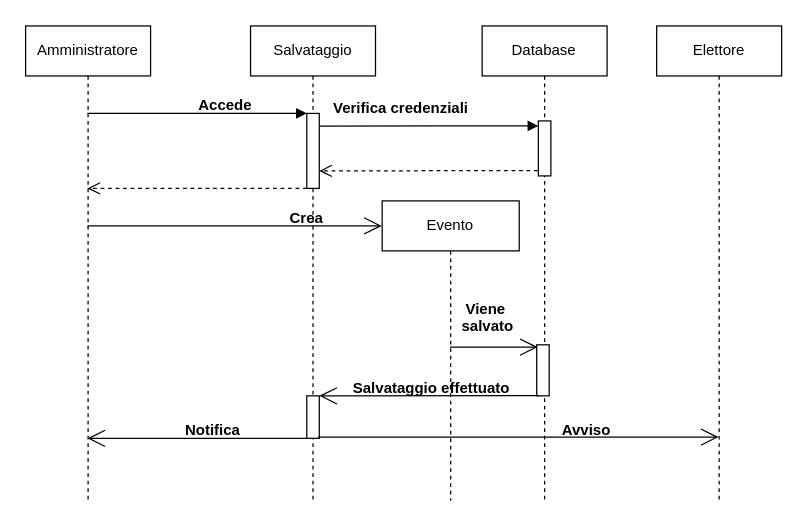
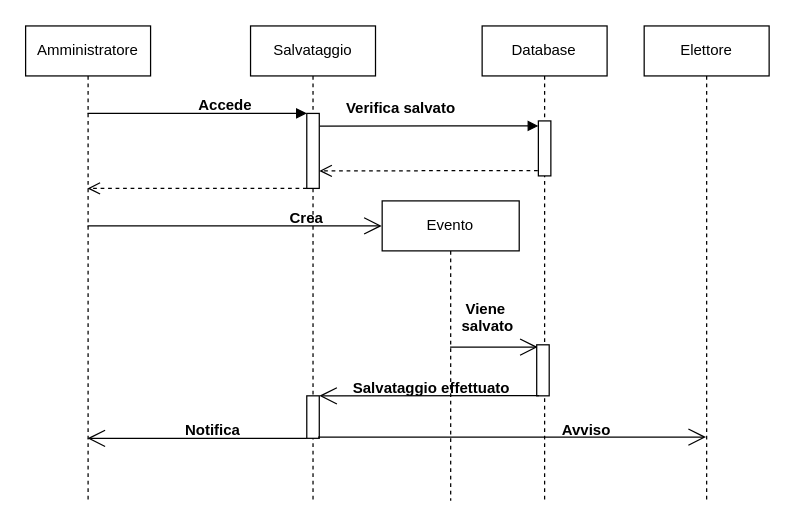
  <mxCell id="0" />
  <mxCell id="1" parent="0" />
  <mxCell id="2" value="Amministratore" style="shape=umlLifeline;perimeter=lifelinePerimeter;whiteSpace=wrap;html=1;container=1;collapsible=0;recursiveResize=0;outlineConnect=0;" parent="1" vertex="1"><mxGeometry x="20" y="20" width="100" height="380" as="geometry" /></mxCell>
- <mxCell id="3" value="Elettore" style="shape=umlLifeline;perimeter=lifelinePerimeter;whiteSpace=wrap;html=1;container=1;collapsible=0;recursiveResize=0;outlineConnect=0;" parent="1" vertex="1"><mxGeometry x="525" y="20" width="100" height="380" as="geometry" /></mxCell>
+ <mxCell id="3" value="Elettore" style="shape=umlLifeline;perimeter=lifelinePerimeter;whiteSpace=wrap;html=1;container=1;collapsible=0;recursiveResize=0;outlineConnect=0;" parent="1" vertex="1"><mxGeometry x="515" y="20" width="100" height="380" as="geometry" /></mxCell>
  <mxCell id="4" value="Avviso" style="text;align=center;fontStyle=1;verticalAlign=middle;spacingLeft=3;spacingRight=3;strokeColor=none;rotatable=0;points=[[0,0.5],[1,0.5]];portConstraint=eastwest;" parent="1" vertex="1"><mxGeometry x="439" y="330" width="60" height="26" as="geometry" /></mxCell>
  <mxCell id="5" value="Salvataggio" style="shape=umlLifeline;perimeter=lifelinePerimeter;whiteSpace=wrap;html=1;container=1;collapsible=0;recursiveResize=0;outlineConnect=0;" parent="1" vertex="1"><mxGeometry x="200" y="20" width="100" height="380" as="geometry" /></mxCell>
  <mxCell id="6" value="" style="html=1;points=[];perimeter=orthogonalPerimeter;" vertex="1" parent="5"><mxGeometry x="45" y="296" width="10" height="34" as="geometry" /></mxCell>
  <mxCell id="7" value="Accede" style="text;align=center;fontStyle=1;verticalAlign=middle;spacingLeft=3;spacingRight=3;strokeColor=none;rotatable=0;points=[[0,0.5],[1,0.5]];portConstraint=eastwest;" parent="1" vertex="1"><mxGeometry x="145" y="70" width="70" height="26" as="geometry" /></mxCell>
  <mxCell id="8" value="" style="html=1;points=[];perimeter=orthogonalPerimeter;" parent="1" vertex="1"><mxGeometry x="245" y="90" width="10" height="60" as="geometry" /></mxCell>
  <mxCell id="9" value="" style="html=1;verticalAlign=bottom;endArrow=block;entryX=0;entryY=-0.001;entryDx=0;entryDy=0;entryPerimeter=0;" parent="1" source="2" target="8" edge="1"><mxGeometry width="80" relative="1" as="geometry"><mxPoint x="165" y="80" as="sourcePoint" /><mxPoint x="295" y="89" as="targetPoint" /><Array as="points"><mxPoint x="185" y="90" /></Array></mxGeometry></mxCell>
  <mxCell id="10" value="Crea" style="text;align=center;fontStyle=1;verticalAlign=middle;spacingLeft=3;spacingRight=3;strokeColor=none;rotatable=0;points=[[0,0.5],[1,0.5]];portConstraint=eastwest;" parent="1" vertex="1"><mxGeometry x="215" y="160" width="60" height="26" as="geometry" /></mxCell>
  <mxCell id="11" value="" style="endArrow=open;endFill=1;endSize=12;html=1;" parent="1" target="3" edge="1"><mxGeometry width="160" relative="1" as="geometry"><mxPoint x="254" y="349" as="sourcePoint" /><mxPoint x="575" y="299" as="targetPoint" /><Array as="points"><mxPoint x="505" y="349" /></Array></mxGeometry></mxCell>
  <mxCell id="12" value="" style="html=1;verticalAlign=bottom;endArrow=open;dashed=1;endSize=8;" parent="1" target="2" edge="1"><mxGeometry x="-0.071" y="-30" relative="1" as="geometry"><mxPoint x="245" y="150" as="sourcePoint" /><mxPoint x="168" y="150" as="targetPoint" /><mxPoint as="offset" /></mxGeometry></mxCell>
  <mxCell id="13" value="Notifica" style="text;align=center;fontStyle=1;verticalAlign=middle;spacingLeft=3;spacingRight=3;strokeColor=none;rotatable=0;points=[[0,0.5],[1,0.5]];portConstraint=eastwest;" parent="1" vertex="1"><mxGeometry x="135" y="330" width="70" height="26" as="geometry" /></mxCell>
  <mxCell id="14" value="" style="endArrow=open;endFill=1;endSize=12;html=1;" parent="1" edge="1" target="2" source="6"><mxGeometry width="160" relative="1" as="geometry"><mxPoint x="235" y="352" as="sourcePoint" /><mxPoint x="84.324" y="352" as="targetPoint" /><Array as="points"><mxPoint x="175" y="350" /></Array></mxGeometry></mxCell>
  <mxCell id="15" value="Evento" style="shape=umlLifeline;perimeter=lifelinePerimeter;whiteSpace=wrap;html=1;container=1;collapsible=0;recursiveResize=0;outlineConnect=0;" parent="1" vertex="1"><mxGeometry x="305.33" y="160" width="109.67" height="240" as="geometry" /></mxCell>
  <mxCell id="16" value="&lt;b&gt;Salvataggio effettuato&lt;/b&gt;" style="text;html=1;strokeColor=none;fillColor=none;align=center;verticalAlign=middle;whiteSpace=wrap;rounded=0;" vertex="1" parent="15"><mxGeometry x="-30.33" y="140" width="140" height="20" as="geometry" /></mxCell>
  <mxCell id="17" value="" style="endArrow=open;endFill=1;endSize=12;html=1;" parent="1" source="2" edge="1"><mxGeometry width="160" relative="1" as="geometry"><mxPoint x="175" y="196" as="sourcePoint" /><mxPoint x="305" y="180" as="targetPoint" /></mxGeometry></mxCell>
  <mxCell id="18" value="" style="endArrow=open;endFill=1;endSize=12;html=1;entryX=0.08;entryY=0.045;entryDx=0;entryDy=0;entryPerimeter=0;" parent="1" source="15" target="22" edge="1"><mxGeometry width="160" relative="1" as="geometry"><mxPoint x="320.33" y="280.711" as="sourcePoint" /><mxPoint x="174.667" y="280.711" as="targetPoint" /></mxGeometry></mxCell>
  <mxCell id="19" value="Viene &#10;salvato" style="text;align=center;fontStyle=1;verticalAlign=middle;spacingLeft=3;spacingRight=3;strokeColor=none;rotatable=0;points=[[0,0.5],[1,0.5]];portConstraint=eastwest;" parent="1" vertex="1"><mxGeometry x="335" y="240" width="110" height="26" as="geometry" /></mxCell>
  <mxCell id="20" value="Database" style="shape=umlLifeline;perimeter=lifelinePerimeter;whiteSpace=wrap;html=1;container=1;collapsible=0;recursiveResize=0;outlineConnect=0;" vertex="1" parent="1"><mxGeometry x="385.33" y="20" width="100" height="380" as="geometry" /></mxCell>
  <mxCell id="21" value="" style="html=1;points=[];perimeter=orthogonalPerimeter;" vertex="1" parent="20"><mxGeometry x="45" y="76" width="10" height="44" as="geometry" /></mxCell>
  <mxCell id="22" value="" style="html=1;points=[];perimeter=orthogonalPerimeter;" parent="20" vertex="1"><mxGeometry x="43.67" y="255.17" width="10" height="40.83" as="geometry" /></mxCell>
  <mxCell id="23" value="" style="html=1;verticalAlign=bottom;endArrow=block;exitX=1.04;exitY=0.17;exitDx=0;exitDy=0;exitPerimeter=0;entryX=-0.002;entryY=0.092;entryDx=0;entryDy=0;entryPerimeter=0;" edge="1" parent="1" source="8" target="21"><mxGeometry width="80" relative="1" as="geometry"><mxPoint x="94.5" y="100" as="sourcePoint" /><mxPoint x="425" y="100" as="targetPoint" /><Array as="points"><mxPoint x="365" y="100" /></Array></mxGeometry></mxCell>
- <mxCell id="24" value="&lt;b&gt;Verifica credenziali&lt;/b&gt;" style="text;html=1;align=center;verticalAlign=middle;resizable=0;points=[];autosize=1;" vertex="1" parent="1"><mxGeometry x="260" y="76" width="120" height="20" as="geometry" /></mxCell>
+ <mxCell id="24" value="&lt;b&gt;Verifica salvato&lt;/b&gt;" style="text;html=1;align=center;verticalAlign=middle;resizable=0;points=[];autosize=1;" vertex="1" parent="1"><mxGeometry x="260" y="76" width="120" height="20" as="geometry" /></mxCell>
  <mxCell id="25" value="" style="html=1;verticalAlign=bottom;endArrow=open;dashed=1;endSize=8;exitX=-0.047;exitY=0.903;exitDx=0;exitDy=0;exitPerimeter=0;" edge="1" source="21" parent="1"><mxGeometry relative="1" as="geometry"><mxPoint x="255" y="136" as="targetPoint" /><mxPoint x="425" y="136" as="sourcePoint" /></mxGeometry></mxCell>
  <mxCell id="26" value="" style="endArrow=open;endFill=1;endSize=12;html=1;exitX=0.177;exitY=0.996;exitDx=0;exitDy=0;exitPerimeter=0;" edge="1" parent="1" source="22"><mxGeometry width="160" relative="1" as="geometry"><mxPoint x="430" y="319" as="sourcePoint" /><mxPoint x="255" y="316" as="targetPoint" /><Array as="points" /></mxGeometry></mxCell>
